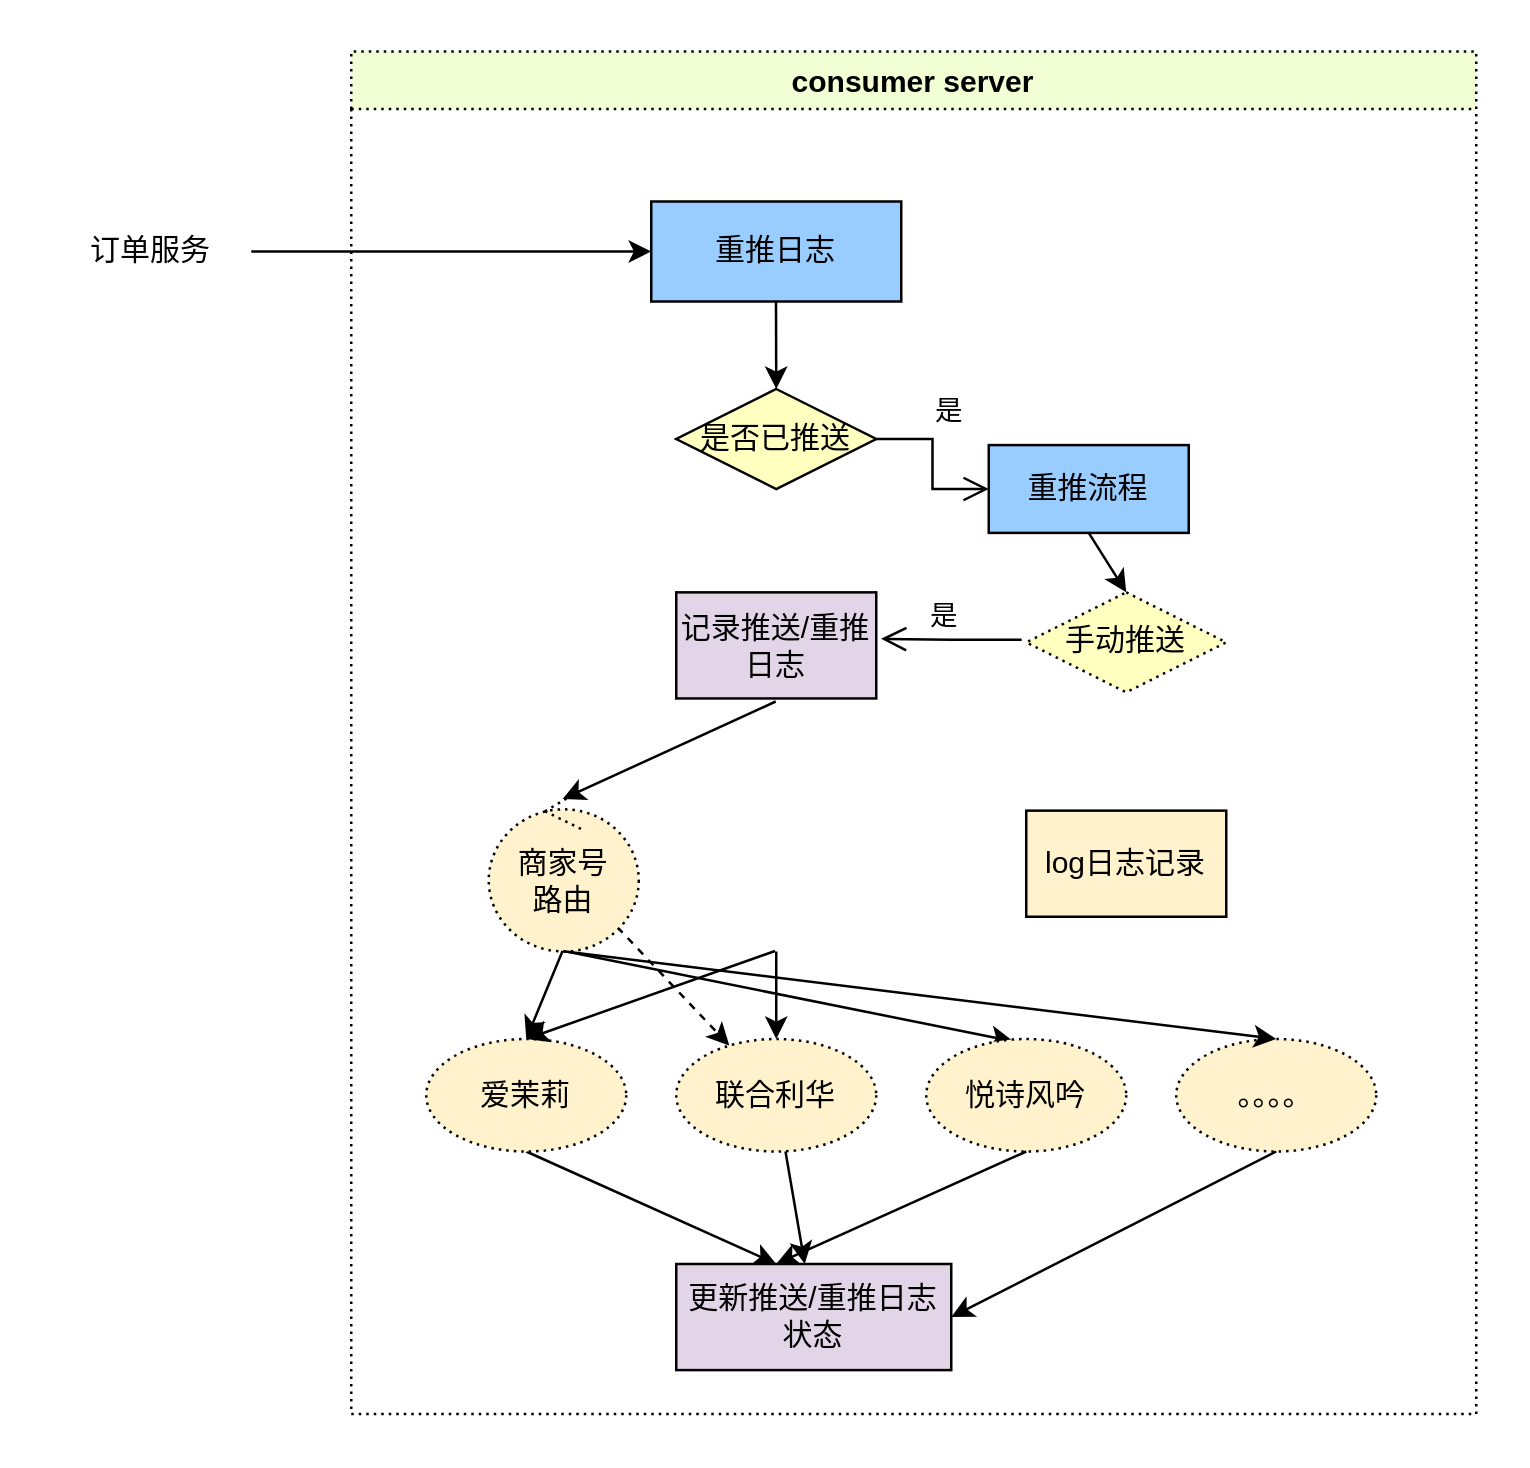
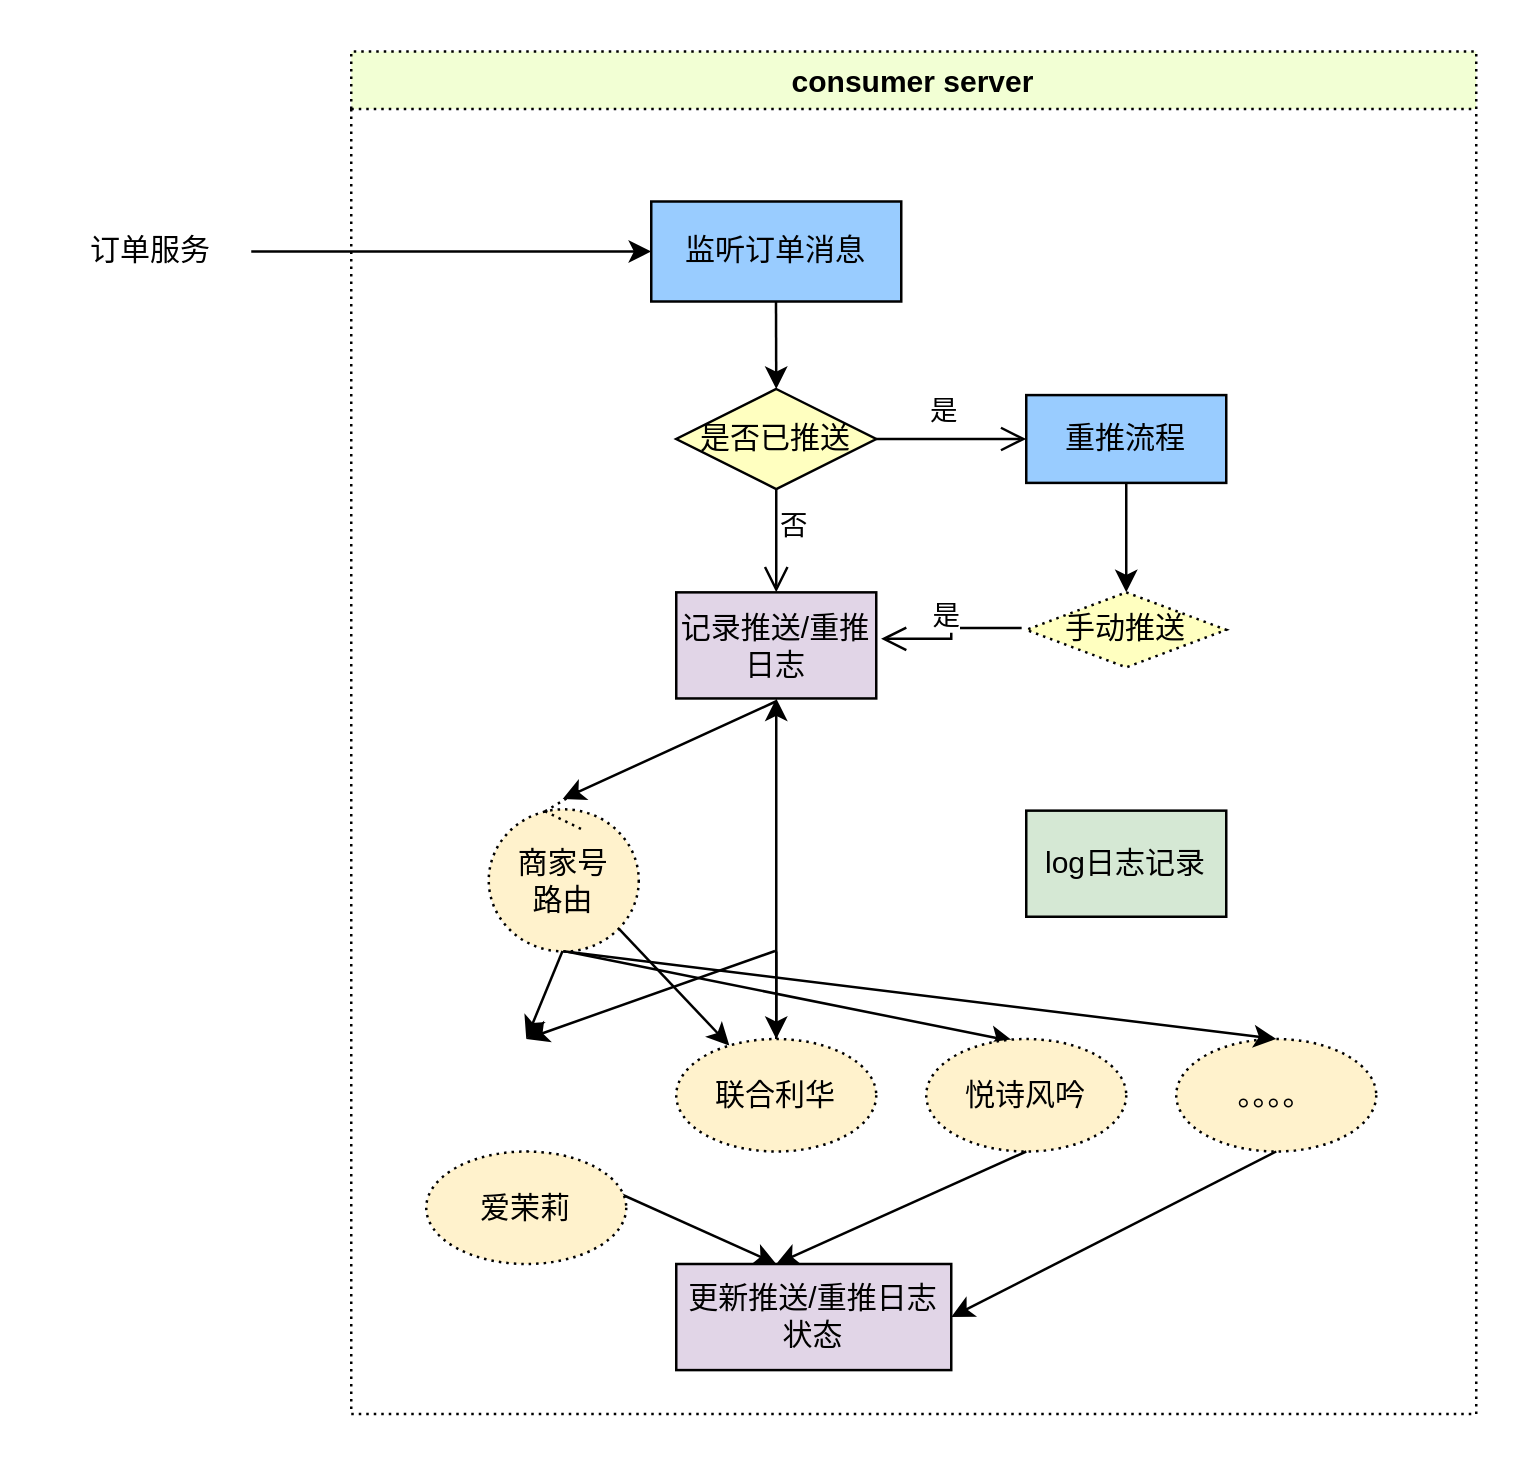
  <mxCell id="0" />
  <mxCell id="1" parent="0" />
  <mxCell id="2" value="consumer server" style="swimlane;fillColor=#F2FFD4;dashed=1;dashPattern=1 2;" parent="1" vertex="1"><mxGeometry x="140" y="20" width="450" height="545" as="geometry"><mxRectangle x="370" y="60" width="80" height="23" as="alternateBounds" /></mxGeometry></mxCell>
- <mxCell id="3" value="重推日志" style="whiteSpace=wrap;html=1;align=center;fillColor=#99CCFF;" parent="2" vertex="1"><mxGeometry x="120" y="60" width="100" height="40" as="geometry" /></mxCell>
+ <mxCell id="3" value="监听订单消息" style="whiteSpace=wrap;html=1;align=center;fillColor=#99CCFF;" parent="2" vertex="1"><mxGeometry x="120" y="60" width="100" height="40" as="geometry" /></mxCell>
  <mxCell id="4" value="是否已推送" style="rhombus;whiteSpace=wrap;html=1;fillColor=#ffffc0;strokeColor=#000000;dashed=0;dashPattern=1 2;" parent="2" vertex="1"><mxGeometry x="130" y="135" width="80" height="40" as="geometry" /></mxCell>
  <mxCell id="5" value="是" style="edgeStyle=orthogonalEdgeStyle;html=1;align=left;verticalAlign=bottom;endArrow=open;endSize=8;strokeColor=#000000;rounded=0;exitX=1;exitY=0.5;exitDx=0;exitDy=0;entryX=0;entryY=0.5;entryDx=0;entryDy=0;" parent="2" source="4" target="9" edge="1"><mxGeometry x="-0.333" y="2" relative="1" as="geometry"><mxPoint x="270" y="152.56" as="targetPoint" /><Array as="points" /><mxPoint as="offset" /></mxGeometry></mxCell>
+ <mxCell id="6" value="否" style="edgeStyle=orthogonalEdgeStyle;html=1;align=left;verticalAlign=top;endArrow=open;endSize=8;strokeColor=#000000;rounded=0;entryX=0.5;entryY=0;entryDx=0;entryDy=0;" parent="2" source="4" target="11" edge="1"><mxGeometry x="-0.886" relative="1" as="geometry"><mxPoint x="170" y="220" as="targetPoint" /><Array as="points" /><mxPoint as="offset" /></mxGeometry></mxCell>
  <mxCell id="7" value="" style="endArrow=classic;html=1;rounded=0;entryX=0.5;entryY=0;entryDx=0;entryDy=0;exitX=0.399;exitY=1.064;exitDx=0;exitDy=0;exitPerimeter=0;" parent="2" target="4" edge="1"><mxGeometry width="50" height="50" relative="1" as="geometry"><mxPoint x="169.9" y="100" as="sourcePoint" /><mxPoint x="140" y="87.44" as="targetPoint" /></mxGeometry></mxCell>
- <mxCell id="8" value="手动推送" style="rhombus;whiteSpace=wrap;html=1;fillColor=#ffffc0;strokeColor=#000000;dashed=1;dashPattern=1 2;" parent="2" vertex="1"><mxGeometry x="270" y="216.34" width="80" height="40" as="geometry" /></mxCell>
- <mxCell id="9" value="重推流程" style="whiteSpace=wrap;html=1;align=center;fillColor=#99CCFF;" parent="2" vertex="1"><mxGeometry x="255" y="157.44" width="80" height="35.12" as="geometry" /></mxCell>
+ <mxCell id="8" value="手动推送" style="rhombus;whiteSpace=wrap;html=1;fillColor=#ffffc0;strokeColor=#000000;dashed=1;dashPattern=1 2;" parent="2" vertex="1"><mxGeometry x="270" y="216.34" width="80" height="30" as="geometry" /></mxCell>
+ <mxCell id="9" value="重推流程" style="whiteSpace=wrap;html=1;align=center;fillColor=#99CCFF;" parent="2" vertex="1"><mxGeometry x="270" y="137.44" width="80" height="35.12" as="geometry" /></mxCell>
  <mxCell id="10" value="" style="endArrow=classic;html=1;rounded=0;entryX=0.5;entryY=0;entryDx=0;entryDy=0;exitX=0.5;exitY=1;exitDx=0;exitDy=0;" parent="2" source="9" target="8" edge="1"><mxGeometry width="50" height="50" relative="1" as="geometry"><mxPoint x="309.83" y="187.56" as="sourcePoint" /><mxPoint x="309.93" y="210" as="targetPoint" /></mxGeometry></mxCell>
  <mxCell id="11" value="记录推送/重推日志" style="whiteSpace=wrap;html=1;align=center;fillColor=#E1D5E7;" parent="2" vertex="1"><mxGeometry x="130" y="216.34" width="80" height="42.44" as="geometry" /></mxCell>
  <mxCell id="12" value="是" style="edgeStyle=orthogonalEdgeStyle;html=1;align=left;verticalAlign=bottom;endArrow=open;endSize=8;strokeColor=#000000;rounded=0;exitX=-0.023;exitY=0.474;exitDx=0;exitDy=0;exitPerimeter=0;entryX=1.024;entryY=0.438;entryDx=0;entryDy=0;entryPerimeter=0;" parent="2" source="8" target="11" edge="1"><mxGeometry x="0.362" relative="1" as="geometry"><mxPoint x="299" y="296.34" as="targetPoint" /><mxPoint x="220" y="183.78" as="sourcePoint" /><Array as="points" /><mxPoint as="offset" /></mxGeometry></mxCell>
- <mxCell id="13" value="log日志记录" style="whiteSpace=wrap;html=1;align=center;fillColor=#fff2cc;" parent="2" vertex="1"><mxGeometry x="270" y="303.66" width="80" height="42.44" as="geometry" /></mxCell>
+ <mxCell id="13" value="log日志记录" style="whiteSpace=wrap;html=1;align=center;fillColor=#D5E8D4;" parent="2" vertex="1"><mxGeometry x="270" y="303.66" width="80" height="42.44" as="geometry" /></mxCell>
  <mxCell id="14" value="" style="rounded=0;orthogonalLoop=1;jettySize=auto;html=1;strokeColor=#000000;entryX=0.435;entryY=0.021;entryDx=0;entryDy=0;entryPerimeter=0;exitX=0.493;exitY=0.996;exitDx=0;exitDy=0;exitPerimeter=0;" parent="2" source="16" target="21" edge="1"><mxGeometry relative="1" as="geometry"><mxPoint x="170" y="365" as="sourcePoint" /><Array as="points" /></mxGeometry></mxCell>
- <mxCell id="15" value="" style="edgeStyle=none;rounded=0;orthogonalLoop=1;jettySize=auto;html=1;strokeColor=#000000;dashed=1;" parent="2" source="16" target="20" edge="1"><mxGeometry relative="1" as="geometry" /></mxCell>
+ <mxCell id="15" value="" style="edgeStyle=none;rounded=0;orthogonalLoop=1;jettySize=auto;html=1;strokeColor=#000000;" parent="2" source="16" target="20" edge="1"><mxGeometry relative="1" as="geometry" /></mxCell>
  <mxCell id="16" value="商家号&lt;br&gt;路由" style="ellipse;shape=umlControl;whiteSpace=wrap;html=1;dashed=1;dashPattern=1 2;strokeColor=#000000;fillColor=#FFF2CC;gradientColor=none;" parent="2" vertex="1"><mxGeometry x="55" y="295" width="60" height="65" as="geometry" /></mxCell>
  <mxCell id="17" value="" style="endArrow=classic;html=1;rounded=0;entryX=0.493;entryY=0.062;entryDx=0;entryDy=0;exitX=0.399;exitY=1.064;exitDx=0;exitDy=0;exitPerimeter=0;entryPerimeter=0;" parent="2" target="16" edge="1"><mxGeometry width="50" height="50" relative="1" as="geometry"><mxPoint x="169.8" y="260" as="sourcePoint" /><mxPoint x="169.9" y="295" as="targetPoint" /></mxGeometry></mxCell>
  <mxCell id="18" value="更新推送/重推日志状态" style="whiteSpace=wrap;html=1;align=center;fillColor=#E1D5E7;" parent="2" vertex="1"><mxGeometry x="130" y="485" width="110" height="42.44" as="geometry" /></mxCell>
- <mxCell id="19" value="" style="edgeStyle=none;rounded=0;orthogonalLoop=1;jettySize=auto;html=1;strokeColor=#000000;" edge="1" parent="2" source="20" target="18"><mxGeometry relative="1" as="geometry" /></mxCell>
+ <mxCell id="19" value="" style="edgeStyle=none;rounded=0;orthogonalLoop=1;jettySize=auto;html=1;strokeColor=#000000;" edge="1" parent="2" source="20" target="11"><mxGeometry relative="1" as="geometry" /></mxCell>
  <mxCell id="20" value="联合利华" style="ellipse;whiteSpace=wrap;html=1;dashed=1;dashPattern=1 2;strokeColor=#000000;fillColor=#FFF2CC;gradientColor=none;" parent="2" vertex="1"><mxGeometry x="130" y="395" width="80" height="45" as="geometry" /></mxCell>
  <mxCell id="21" value="悦诗风吟" style="ellipse;whiteSpace=wrap;html=1;dashed=1;dashPattern=1 2;strokeColor=#000000;fillColor=#FFF2CC;gradientColor=none;" parent="2" vertex="1"><mxGeometry x="230" y="395" width="80" height="45" as="geometry" /></mxCell>
  <mxCell id="22" value="。。。。" style="ellipse;whiteSpace=wrap;html=1;dashed=1;dashPattern=1 2;strokeColor=#000000;fillColor=#FFF2CC;gradientColor=none;" parent="2" vertex="1"><mxGeometry x="330" y="395" width="80" height="45" as="geometry" /></mxCell>
  <mxCell id="23" value="" style="endArrow=classic;html=1;rounded=0;entryX=0.5;entryY=0;entryDx=0;entryDy=0;exitX=0.492;exitY=0.997;exitDx=0;exitDy=0;exitPerimeter=0;" parent="2" source="16" edge="1"><mxGeometry width="50" height="50" relative="1" as="geometry"><mxPoint x="170" y="365" as="sourcePoint" /><mxPoint x="70" y="395" as="targetPoint" /></mxGeometry></mxCell>
  <mxCell id="24" value="" style="edgeStyle=none;rounded=0;orthogonalLoop=1;jettySize=auto;html=1;strokeColor=#000000;entryX=0.5;entryY=0;entryDx=0;entryDy=0;exitX=0.497;exitY=0.999;exitDx=0;exitDy=0;exitPerimeter=0;" parent="2" source="16" target="22" edge="1"><mxGeometry relative="1" as="geometry"><mxPoint x="180" y="370" as="sourcePoint" /><mxPoint x="180" y="405" as="targetPoint" /></mxGeometry></mxCell>
  <mxCell id="25" value="" style="endArrow=classic;html=1;rounded=0;exitX=0.5;exitY=1;exitDx=0;exitDy=0;" edge="1" parent="2"><mxGeometry width="50" height="50" relative="1" as="geometry"><mxPoint x="70" y="440" as="sourcePoint" /><mxPoint x="170" y="485" as="targetPoint" /></mxGeometry></mxCell>
  <mxCell id="26" value="" style="edgeStyle=none;rounded=0;orthogonalLoop=1;jettySize=auto;html=1;strokeColor=#000000;exitX=0.5;exitY=1;exitDx=0;exitDy=0;entryX=1;entryY=0.5;entryDx=0;entryDy=0;" edge="1" parent="2" source="22" target="18"><mxGeometry relative="1" as="geometry"><mxPoint x="280" y="450" as="sourcePoint" /><mxPoint x="180" y="485" as="targetPoint" /></mxGeometry></mxCell>
  <mxCell id="27" value="" style="edgeStyle=none;rounded=0;orthogonalLoop=1;jettySize=auto;html=1;strokeColor=#000000;exitX=0.5;exitY=1;exitDx=0;exitDy=0;" edge="1" parent="2" source="21"><mxGeometry relative="1" as="geometry"><mxPoint x="180" y="450" as="sourcePoint" /><mxPoint x="170" y="485" as="targetPoint" /></mxGeometry></mxCell>
- <mxCell id="28" value="爱茉莉" style="ellipse;whiteSpace=wrap;html=1;dashed=1;dashPattern=1 2;strokeColor=#000000;fillColor=#FFF2CC;gradientColor=none;" vertex="1" parent="2"><mxGeometry x="30" y="395" width="80" height="45" as="geometry" /></mxCell>
+ <mxCell id="28" value="爱茉莉" style="ellipse;whiteSpace=wrap;html=1;dashed=1;dashPattern=1 2;strokeColor=#000000;fillColor=#FFF2CC;gradientColor=none;" vertex="1" parent="2"><mxGeometry x="30" y="440" width="80" height="45" as="geometry" /></mxCell>
  <mxCell id="29" value="" style="endArrow=classic;html=1;rounded=0;entryX=0.5;entryY=0;entryDx=0;entryDy=0;exitX=0.492;exitY=0.997;exitDx=0;exitDy=0;exitPerimeter=0;" edge="1" parent="2"><mxGeometry width="50" height="50" relative="1" as="geometry"><mxPoint x="169.52" y="359.805" as="sourcePoint" /><mxPoint x="70.0" y="395" as="targetPoint" /></mxGeometry></mxCell>
  <mxCell id="30" value="" style="edgeStyle=none;rounded=0;orthogonalLoop=1;jettySize=auto;html=1;strokeColor=#000000;" edge="1" parent="2"><mxGeometry relative="1" as="geometry"><mxPoint x="170" y="360" as="sourcePoint" /><mxPoint x="170" y="395" as="targetPoint" /></mxGeometry></mxCell>
  <mxCell id="31" value="" style="endArrow=classic;html=1;rounded=0;entryX=0;entryY=0.5;entryDx=0;entryDy=0;" parent="1" target="3" edge="1"><mxGeometry width="50" height="50" relative="1" as="geometry"><mxPoint x="100" y="100" as="sourcePoint" /><mxPoint x="370" y="95" as="targetPoint" /></mxGeometry></mxCell>
  <mxCell id="32" value="订单服务" style="text;html=1;strokeColor=none;fillColor=none;align=center;verticalAlign=middle;whiteSpace=wrap;rounded=0;dashed=1;dashPattern=1 2;" parent="1" vertex="1"><mxGeometry x="20" y="75" width="80" height="50" as="geometry" /></mxCell>
